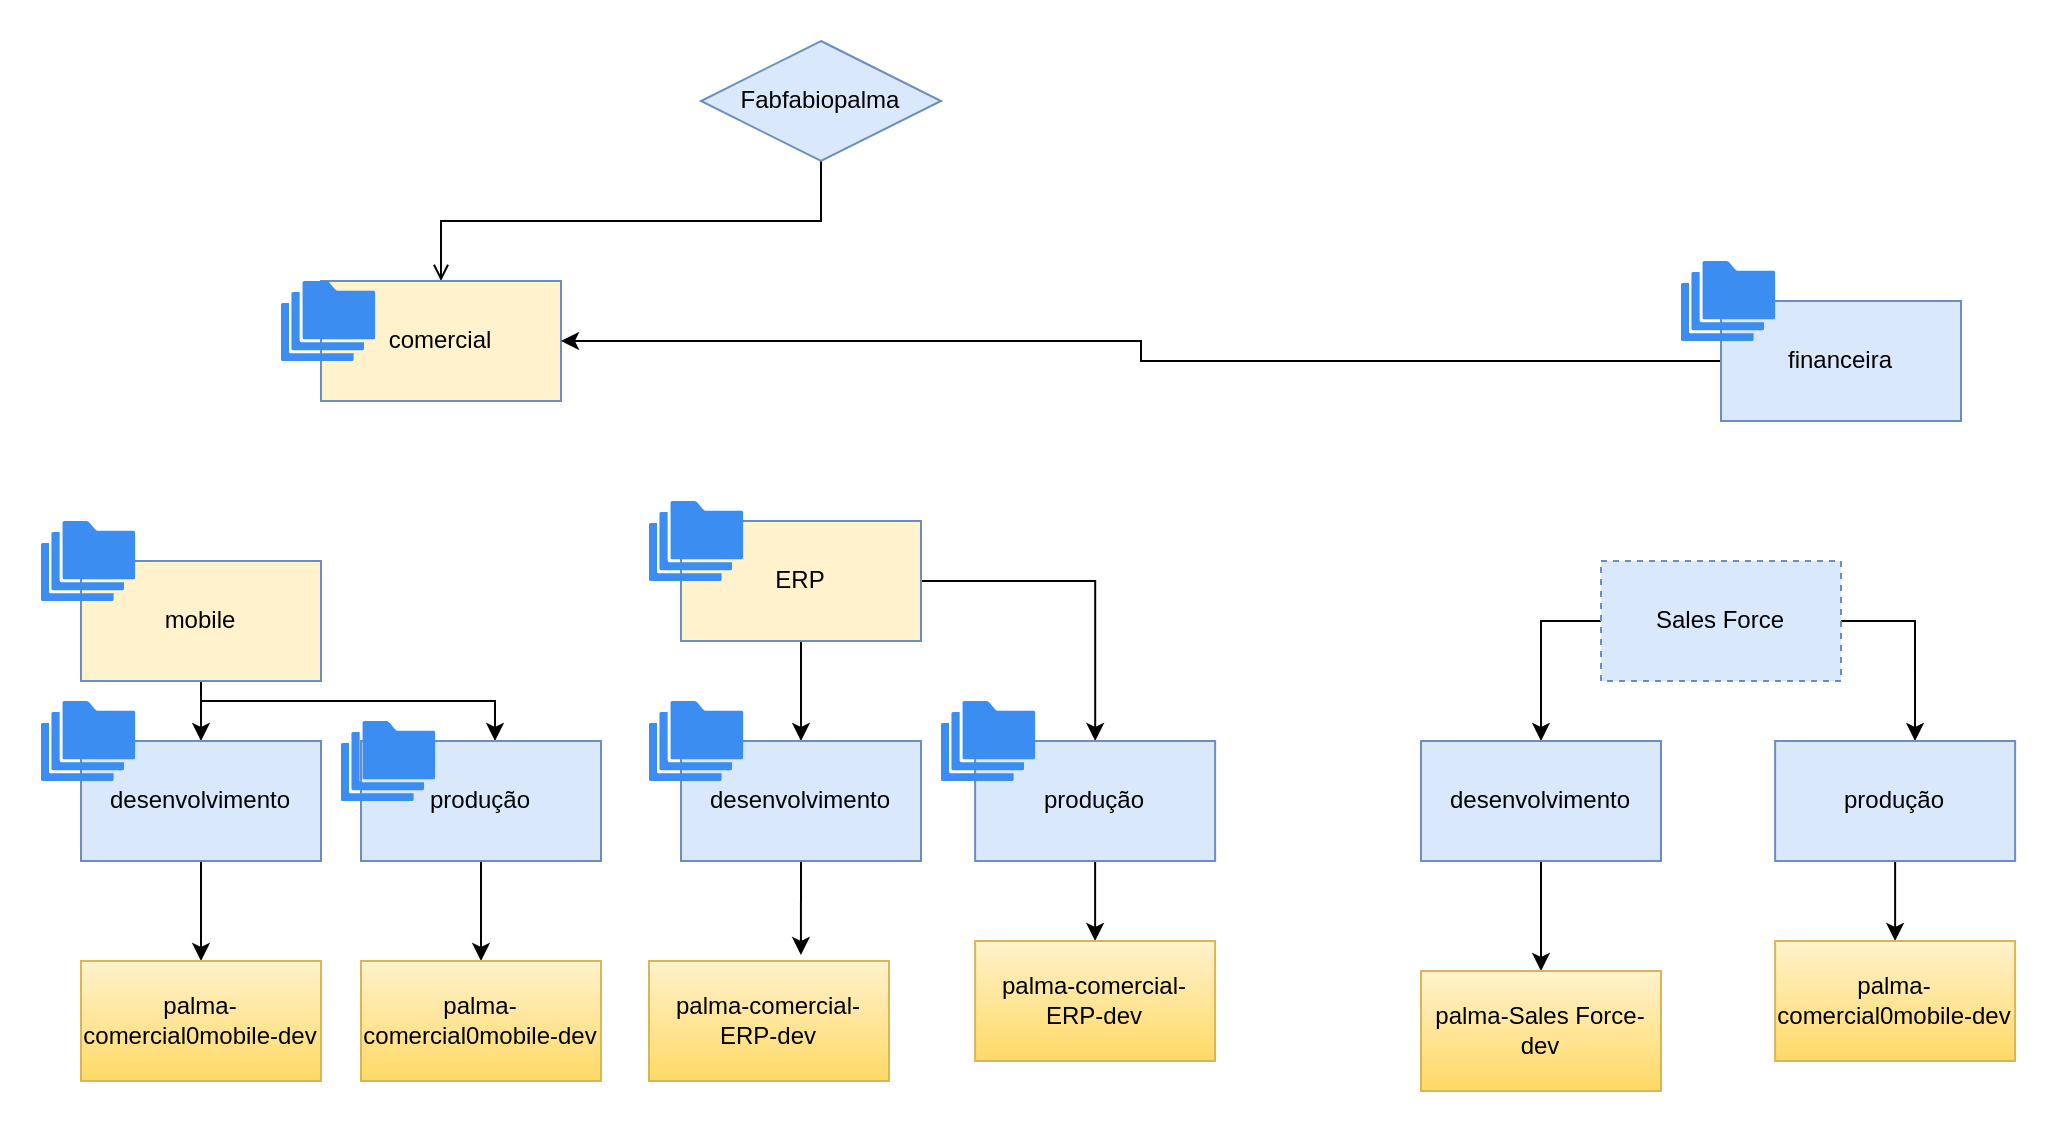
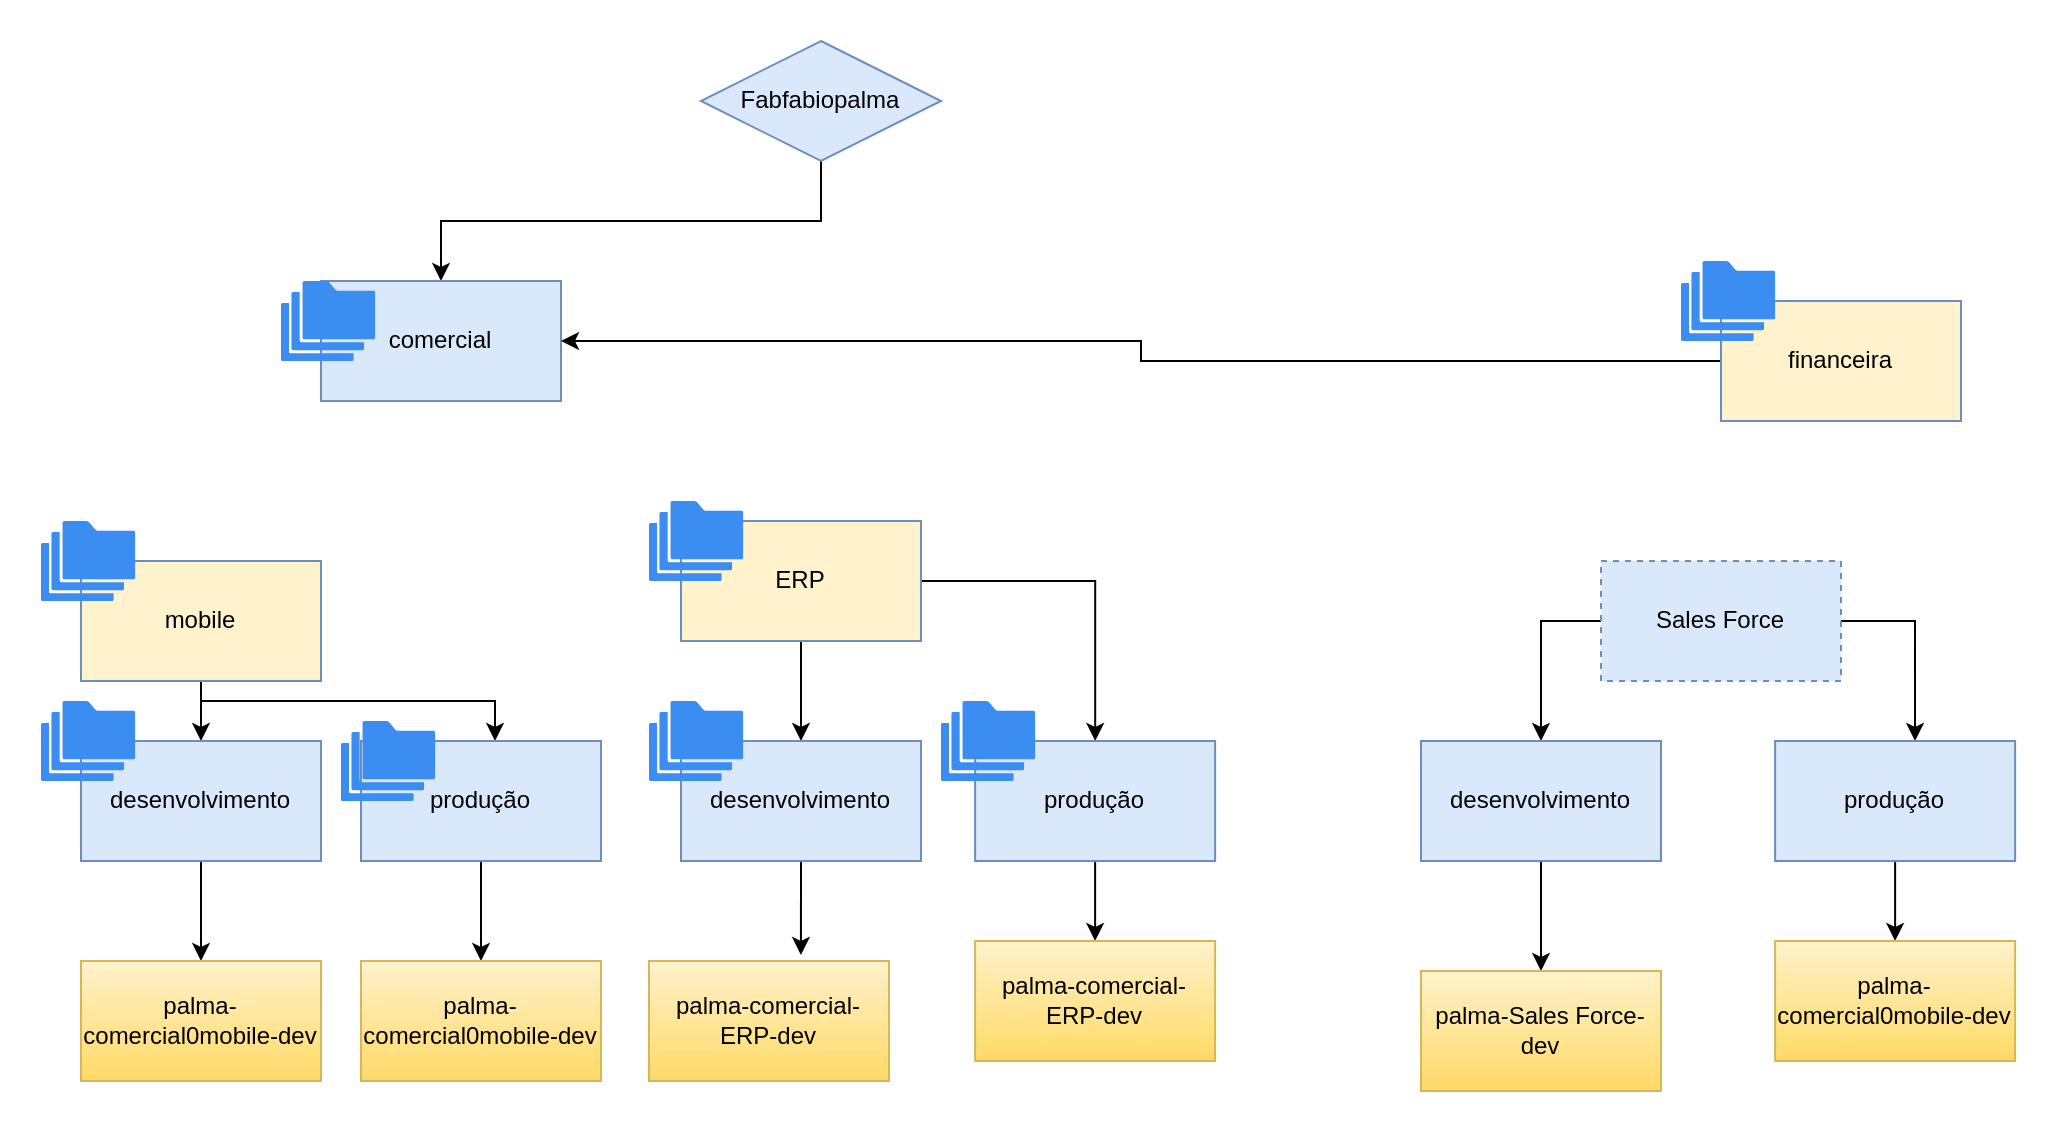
  <mxCell id="0" />
  <mxCell id="1" parent="0" />
- <mxCell id="2" style="edgeStyle=orthogonalEdgeStyle;rounded=0;orthogonalLoop=1;jettySize=auto;html=1;endArrow=open;" parent="1" source="3" target="4" edge="1"><mxGeometry relative="1" as="geometry"><Array as="points"><mxPoint x="410" y="110" /><mxPoint x="220" y="110" /></Array></mxGeometry></mxCell>
+ <mxCell id="2" style="edgeStyle=orthogonalEdgeStyle;rounded=0;orthogonalLoop=1;jettySize=auto;html=1;" parent="1" source="3" target="4" edge="1"><mxGeometry relative="1" as="geometry"><Array as="points"><mxPoint x="410" y="110" /><mxPoint x="220" y="110" /></Array></mxGeometry></mxCell>
  <mxCell id="3" value="Fabfabiopalma" style="rhombus;whiteSpace=wrap;html=1;fillColor=#dae8fc;strokeColor=#6c8ebf;" parent="1" vertex="1"><mxGeometry x="350" y="20" width="120" height="60" as="geometry" /></mxCell>
- <mxCell id="4" value="comercial" style="rounded=0;whiteSpace=wrap;html=1;fillColor=#fff2cc;strokeColor=#6c8ebf;" parent="1" vertex="1"><mxGeometry x="160" y="140" width="120" height="60" as="geometry" /></mxCell>
+ <mxCell id="4" value="comercial" style="rounded=0;whiteSpace=wrap;html=1;fillColor=#dae8fc;strokeColor=#6c8ebf;" parent="1" vertex="1"><mxGeometry x="160" y="140" width="120" height="60" as="geometry" /></mxCell>
  <mxCell id="5" style="edgeStyle=orthogonalEdgeStyle;rounded=0;orthogonalLoop=1;jettySize=auto;html=1;" edge="1" parent="1" source="6" target="4"><mxGeometry relative="1" as="geometry" /></mxCell>
- <mxCell id="6" value="financeira&lt;br&gt;" style="rounded=0;whiteSpace=wrap;html=1;fillColor=#dae8fc;strokeColor=#6c8ebf;" parent="1" vertex="1"><mxGeometry x="860" y="150" width="120" height="60" as="geometry" /></mxCell>
+ <mxCell id="6" value="financeira&lt;br&gt;" style="rounded=0;whiteSpace=wrap;html=1;fillColor=#fff2cc;strokeColor=#6c8ebf;" parent="1" vertex="1"><mxGeometry x="860" y="150" width="120" height="60" as="geometry" /></mxCell>
  <mxCell id="7" value="" style="sketch=0;html=1;aspect=fixed;strokeColor=none;shadow=0;align=center;verticalAlign=top;fillColor=#3B8DF1;shape=mxgraph.gcp2.folders;labelBackgroundColor=#66FFFF;" parent="1" vertex="1"><mxGeometry x="140" y="140" width="47.06" height="40" as="geometry" /></mxCell>
  <mxCell id="8" value="" style="sketch=0;html=1;aspect=fixed;strokeColor=none;shadow=0;align=center;verticalAlign=top;fillColor=#3B8DF1;shape=mxgraph.gcp2.folders;labelBackgroundColor=#66FFFF;" parent="1" vertex="1"><mxGeometry x="840" y="130" width="47.06" height="40" as="geometry" /></mxCell>
  <mxCell id="9" style="edgeStyle=orthogonalEdgeStyle;rounded=0;orthogonalLoop=1;jettySize=auto;html=1;exitX=0.5;exitY=1;exitDx=0;exitDy=0;" parent="1" source="11" target="16" edge="1"><mxGeometry relative="1" as="geometry" /></mxCell>
  <mxCell id="10" style="edgeStyle=orthogonalEdgeStyle;rounded=0;orthogonalLoop=1;jettySize=auto;html=1;" parent="1" source="11" target="18" edge="1"><mxGeometry relative="1" as="geometry"><Array as="points"><mxPoint x="100" y="350" /><mxPoint x="247" y="350" /></Array></mxGeometry></mxCell>
  <mxCell id="11" value="mobile&lt;br&gt;" style="rounded=0;whiteSpace=wrap;html=1;fillColor=#fff2cc;strokeColor=#6c8ebf;" parent="1" vertex="1"><mxGeometry x="40" y="280" width="120" height="60" as="geometry" /></mxCell>
  <mxCell id="12" style="edgeStyle=orthogonalEdgeStyle;rounded=0;orthogonalLoop=1;jettySize=auto;html=1;" parent="1" source="14" target="20" edge="1"><mxGeometry relative="1" as="geometry" /></mxCell>
  <mxCell id="13" style="edgeStyle=orthogonalEdgeStyle;rounded=0;orthogonalLoop=1;jettySize=auto;html=1;" parent="1" source="14" target="22" edge="1"><mxGeometry relative="1" as="geometry" /></mxCell>
  <mxCell id="14" value="ERP&lt;br&gt;" style="rounded=0;whiteSpace=wrap;html=1;fillColor=#fff2cc;strokeColor=#6c8ebf;" parent="1" vertex="1"><mxGeometry x="340" y="260" width="120" height="60" as="geometry" /></mxCell>
  <mxCell id="15" style="edgeStyle=orthogonalEdgeStyle;rounded=0;orthogonalLoop=1;jettySize=auto;html=1;" parent="1" source="16" target="23" edge="1"><mxGeometry relative="1" as="geometry" /></mxCell>
  <mxCell id="16" value="desenvolvimento" style="rounded=0;whiteSpace=wrap;html=1;fillColor=#dae8fc;strokeColor=#6c8ebf;" parent="1" vertex="1"><mxGeometry x="40" y="370" width="120" height="60" as="geometry" /></mxCell>
  <mxCell id="17" style="edgeStyle=orthogonalEdgeStyle;rounded=0;orthogonalLoop=1;jettySize=auto;html=1;exitX=0.5;exitY=1;exitDx=0;exitDy=0;" parent="1" source="18" target="24" edge="1"><mxGeometry relative="1" as="geometry" /></mxCell>
  <mxCell id="18" value="produção" style="rounded=0;whiteSpace=wrap;html=1;fillColor=#dae8fc;strokeColor=#6c8ebf;" parent="1" vertex="1"><mxGeometry x="180" y="370" width="120" height="60" as="geometry" /></mxCell>
  <mxCell id="19" style="edgeStyle=orthogonalEdgeStyle;rounded=0;orthogonalLoop=1;jettySize=auto;html=1;exitX=0.5;exitY=1;exitDx=0;exitDy=0;entryX=0.633;entryY=-0.05;entryDx=0;entryDy=0;entryPerimeter=0;" parent="1" source="20" target="25" edge="1"><mxGeometry relative="1" as="geometry" /></mxCell>
  <mxCell id="20" value="desenvolvimento" style="rounded=0;whiteSpace=wrap;html=1;fillColor=#dae8fc;strokeColor=#6c8ebf;" parent="1" vertex="1"><mxGeometry x="340" y="370" width="120" height="60" as="geometry" /></mxCell>
  <mxCell id="21" style="edgeStyle=orthogonalEdgeStyle;rounded=0;orthogonalLoop=1;jettySize=auto;html=1;exitX=0.5;exitY=1;exitDx=0;exitDy=0;entryX=0.5;entryY=0;entryDx=0;entryDy=0;" parent="1" source="22" target="26" edge="1"><mxGeometry relative="1" as="geometry" /></mxCell>
  <mxCell id="22" value="produção" style="rounded=0;whiteSpace=wrap;html=1;fillColor=#dae8fc;strokeColor=#6c8ebf;" parent="1" vertex="1"><mxGeometry x="487.06" y="370" width="120" height="60" as="geometry" /></mxCell>
  <mxCell id="23" value="palma-comercial0mobile-dev" style="rounded=0;whiteSpace=wrap;html=1;fillColor=#fff2cc;gradientColor=#ffd966;strokeColor=#d6b656;" parent="1" vertex="1"><mxGeometry x="40" y="480" width="120" height="60" as="geometry" /></mxCell>
  <mxCell id="24" value="palma-comercial0mobile-dev" style="rounded=0;whiteSpace=wrap;html=1;fillColor=#fff2cc;gradientColor=#ffd966;strokeColor=#d6b656;" parent="1" vertex="1"><mxGeometry x="180" y="480" width="120" height="60" as="geometry" /></mxCell>
  <mxCell id="25" value="palma-comercial-ERP-dev" style="rounded=0;whiteSpace=wrap;html=1;fillColor=#fff2cc;gradientColor=#ffd966;strokeColor=#d6b656;" parent="1" vertex="1"><mxGeometry x="324" y="480" width="120" height="60" as="geometry" /></mxCell>
  <mxCell id="26" value="palma-comercial-ERP-dev" style="rounded=0;whiteSpace=wrap;html=1;fillColor=#fff2cc;gradientColor=#ffd966;strokeColor=#d6b656;" parent="1" vertex="1"><mxGeometry x="487.06" y="470" width="120" height="60" as="geometry" /></mxCell>
  <mxCell id="27" value="" style="sketch=0;html=1;aspect=fixed;strokeColor=none;shadow=0;align=center;verticalAlign=top;fillColor=#3B8DF1;shape=mxgraph.gcp2.folders;labelBackgroundColor=#66FFFF;" vertex="1" parent="1"><mxGeometry x="20" y="260" width="47.06" height="40" as="geometry" /></mxCell>
  <mxCell id="28" value="" style="sketch=0;html=1;aspect=fixed;strokeColor=none;shadow=0;align=center;verticalAlign=top;fillColor=#3B8DF1;shape=mxgraph.gcp2.folders;labelBackgroundColor=#66FFFF;" vertex="1" parent="1"><mxGeometry x="324" y="250" width="47.06" height="40" as="geometry" /></mxCell>
  <mxCell id="29" value="" style="sketch=0;html=1;aspect=fixed;strokeColor=none;shadow=0;align=center;verticalAlign=top;fillColor=#3B8DF1;shape=mxgraph.gcp2.folders;labelBackgroundColor=#66FFFF;" vertex="1" parent="1"><mxGeometry x="20" y="350" width="47.06" height="40" as="geometry" /></mxCell>
  <mxCell id="30" value="" style="sketch=0;html=1;aspect=fixed;strokeColor=none;shadow=0;align=center;verticalAlign=top;fillColor=#3B8DF1;shape=mxgraph.gcp2.folders;labelBackgroundColor=#66FFFF;" vertex="1" parent="1"><mxGeometry x="170" y="360" width="47.06" height="40" as="geometry" /></mxCell>
  <mxCell id="31" value="" style="sketch=0;html=1;aspect=fixed;strokeColor=none;shadow=0;align=center;verticalAlign=top;fillColor=#3B8DF1;shape=mxgraph.gcp2.folders;labelBackgroundColor=#66FFFF;" vertex="1" parent="1"><mxGeometry x="324" y="350" width="47.06" height="40" as="geometry" /></mxCell>
  <mxCell id="32" value="" style="sketch=0;html=1;aspect=fixed;strokeColor=none;shadow=0;align=center;verticalAlign=top;fillColor=#3B8DF1;shape=mxgraph.gcp2.folders;labelBackgroundColor=#66FFFF;" vertex="1" parent="1"><mxGeometry x="470" y="350" width="47.06" height="40" as="geometry" /></mxCell>
  <mxCell id="33" style="edgeStyle=orthogonalEdgeStyle;rounded=0;orthogonalLoop=1;jettySize=auto;html=1;exitX=0;exitY=0.5;exitDx=0;exitDy=0;" edge="1" parent="1" source="35" target="37"><mxGeometry relative="1" as="geometry" /></mxCell>
  <mxCell id="34" style="edgeStyle=orthogonalEdgeStyle;rounded=0;orthogonalLoop=1;jettySize=auto;html=1;exitX=1;exitY=0.5;exitDx=0;exitDy=0;entryX=0.583;entryY=0;entryDx=0;entryDy=0;entryPerimeter=0;" edge="1" parent="1" source="35" target="39"><mxGeometry relative="1" as="geometry" /></mxCell>
  <mxCell id="35" value="Sales Force" style="rounded=0;whiteSpace=wrap;html=1;fillColor=#dae8fc;strokeColor=#6c8ebf;dashed=1;" vertex="1" parent="1"><mxGeometry x="800" y="280" width="120" height="60" as="geometry" /></mxCell>
  <mxCell id="36" style="edgeStyle=orthogonalEdgeStyle;rounded=0;orthogonalLoop=1;jettySize=auto;html=1;exitX=0.5;exitY=1;exitDx=0;exitDy=0;entryX=0.5;entryY=0;entryDx=0;entryDy=0;" edge="1" parent="1" source="37" target="40"><mxGeometry relative="1" as="geometry" /></mxCell>
  <mxCell id="37" value="desenvolvimento" style="rounded=0;whiteSpace=wrap;html=1;fillColor=#dae8fc;strokeColor=#6c8ebf;" vertex="1" parent="1"><mxGeometry x="710" y="370" width="120" height="60" as="geometry" /></mxCell>
  <mxCell id="38" style="edgeStyle=orthogonalEdgeStyle;rounded=0;orthogonalLoop=1;jettySize=auto;html=1;exitX=0.5;exitY=1;exitDx=0;exitDy=0;entryX=0.5;entryY=0;entryDx=0;entryDy=0;" edge="1" parent="1" source="39" target="41"><mxGeometry relative="1" as="geometry" /></mxCell>
  <mxCell id="39" value="produção" style="rounded=0;whiteSpace=wrap;html=1;fillColor=#dae8fc;strokeColor=#6c8ebf;" vertex="1" parent="1"><mxGeometry x="887.06" y="370" width="120" height="60" as="geometry" /></mxCell>
  <mxCell id="40" value="palma-Sales Force-dev" style="rounded=0;whiteSpace=wrap;html=1;fillColor=#fff2cc;gradientColor=#ffd966;strokeColor=#d6b656;" vertex="1" parent="1"><mxGeometry x="710" y="485" width="120" height="60" as="geometry" /></mxCell>
  <mxCell id="41" value="palma-comercial0mobile-dev" style="rounded=0;whiteSpace=wrap;html=1;fillColor=#fff2cc;gradientColor=#ffd966;strokeColor=#d6b656;" vertex="1" parent="1"><mxGeometry x="887.06" y="470" width="120" height="60" as="geometry" /></mxCell>
